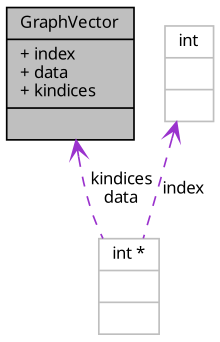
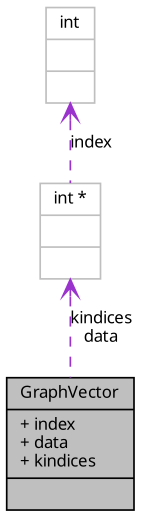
  digraph {
    node [color=grey75 fillcolor=white fontname="FreeSans.ttf" fontsize=10 shape=record style=filled]
    edge [arrowtail=open color=darkorchid3 dir=back fontname="FreeSans.ttf" fontsize=10 labelfontname="FreeSans.ttf" labelfontsize=10 style=dashed]
    n1 [color=black fillcolor=grey75 fontcolor=black height=0.2 label="{GraphVector\n|+ index\l+ data\l+ kindices\l|}" width=0.4]
    n2 [height=0.2 label="{int *\n||}" width=0.4]
    n3 [height=0.2 label="{int\n||}" width=0.4]
-   n1 -> n2 [label="kindices\ndata"]
+   n2 -> n1 [label="kindices\ndata"]
    n3 -> n2 [label=index]
  }
